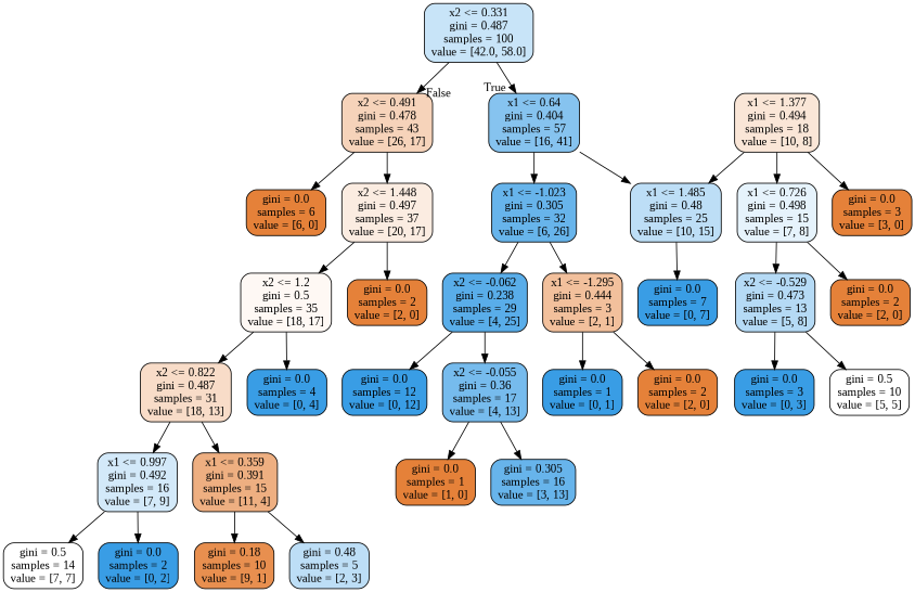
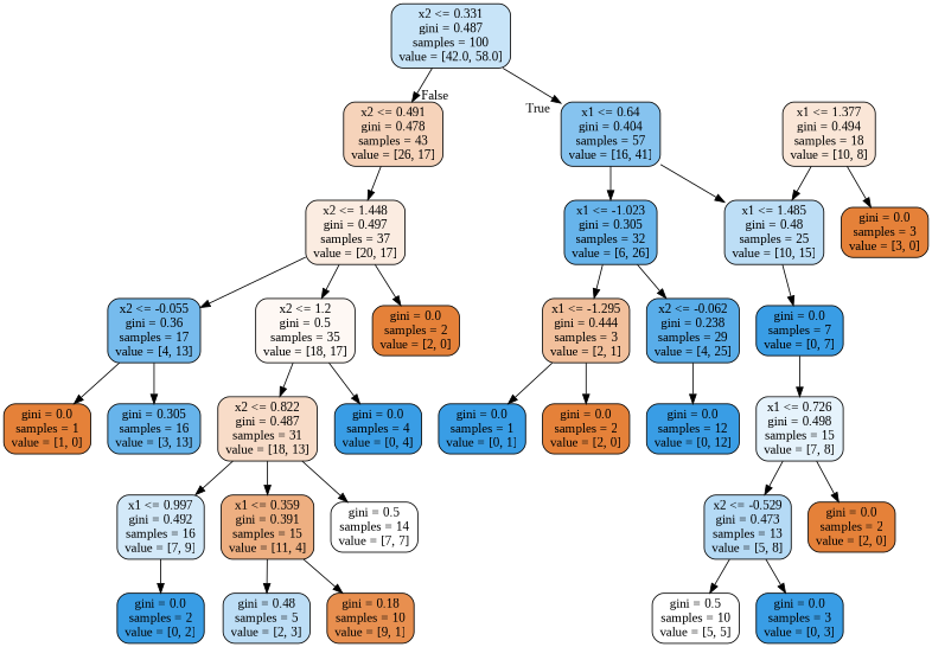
  digraph {
    fontname="Liberation Serif"
    node [color=black fillcolor="#e58139" fontname="Liberation Serif" shape=box style="filled, rounded"]
    edge [fontname="Liberation Serif"]
    n1 [fillcolor="#c8e4f8" label="x2 <= 0.331\ngini = 0.487\nsamples = 100\nvalue = [42.0, 58.0]"]
    n2 [fillcolor="#86c3ef" label="x1 <= 0.64\ngini = 0.404\nsamples = 57\nvalue = [16, 41]"]
    n3 [fillcolor="#f6d3ba" label="x2 <= 0.491\ngini = 0.478\nsamples = 43\nvalue = [26, 17]"]
    n4 [fillcolor="#67b4eb" label="x1 <= -1.023\ngini = 0.305\nsamples = 32\nvalue = [6, 26]"]
    n5 [fillcolor="#bddef6" label="x1 <= 1.485\ngini = 0.48\nsamples = 25\nvalue = [10, 15]"]
-   n6 [label="gini = 0.0\nsamples = 6\nvalue = [6, 0]"]
    n7 [fillcolor="#fbece1" label="x2 <= 1.448\ngini = 0.497\nsamples = 37\nvalue = [20, 17]"]
    n8 [fillcolor="#f2c09c" label="x1 <= -1.295\ngini = 0.444\nsamples = 3\nvalue = [2, 1]"]
    n9 [fillcolor="#59ade9" label="x2 <= -0.062\ngini = 0.238\nsamples = 29\nvalue = [4, 25]"]
    n10 [fillcolor="#399de5" label="gini = 0.0\nsamples = 7\nvalue = [0, 7]"]
    n11 [fillcolor="#399de5" label="gini = 0.0\nsamples = 1\nvalue = [0, 1]"]
    n12 [label="gini = 0.0\nsamples = 2\nvalue = [2, 0]"]
    n13 [fillcolor="#399de5" label="gini = 0.0\nsamples = 12\nvalue = [0, 12]"]
    n14 [fillcolor="#76bbed" label="x2 <= -0.055\ngini = 0.36\nsamples = 17\nvalue = [4, 13]"]
    n15 [label="gini = 0.0\nsamples = 1\nvalue = [1, 0]"]
    n16 [fillcolor="#67b4eb" label="gini = 0.305\nsamples = 16\nvalue = [3, 13]"]
    n17 [fillcolor="#fae6d7" label="x1 <= 1.377\ngini = 0.494\nsamples = 18\nvalue = [10, 8]"]
    n18 [fillcolor="#e6f3fc" label="x1 <= 0.726\ngini = 0.498\nsamples = 15\nvalue = [7, 8]"]
    n19 [label="gini = 0.0\nsamples = 3\nvalue = [3, 0]"]
    n20 [label="gini = 0.0\nsamples = 2\nvalue = [2, 0]"]
    n21 [fillcolor="#b5daf5" label="x2 <= -0.529\ngini = 0.473\nsamples = 13\nvalue = [5, 8]"]
    n22 [fillcolor="#399de5" label="gini = 0.0\nsamples = 3\nvalue = [0, 3]"]
    n23 [fillcolor="#ffffff" label="gini = 0.5\nsamples = 10\nvalue = [5, 5]"]
    n24 [fillcolor="#fef8f4" label="x2 <= 1.2\ngini = 0.5\nsamples = 35\nvalue = [18, 17]"]
    n25 [label="gini = 0.0\nsamples = 2\nvalue = [2, 0]"]
    n26 [fillcolor="#f8dcc8" label="x2 <= 0.822\ngini = 0.487\nsamples = 31\nvalue = [18, 13]"]
    n27 [fillcolor="#399de5" label="gini = 0.0\nsamples = 4\nvalue = [0, 4]"]
    n28 [fillcolor="#d3e9f9" label="x1 <= 0.997\ngini = 0.492\nsamples = 16\nvalue = [7, 9]"]
    n29 [fillcolor="#eeaf81" label="x1 <= 0.359\ngini = 0.391\nsamples = 15\nvalue = [11, 4]"]
    n30 [fillcolor="#ffffff" label="gini = 0.5\nsamples = 14\nvalue = [7, 7]"]
    n31 [fillcolor="#399de5" label="gini = 0.0\nsamples = 2\nvalue = [0, 2]"]
    n32 [fillcolor="#e88f4f" label="gini = 0.18\nsamples = 10\nvalue = [9, 1]"]
    n33 [fillcolor="#bddef6" label="gini = 0.48\nsamples = 5\nvalue = [2, 3]"]
    n1 -> n2 [headlabel=True labelangle=45 labeldistance=2.5]
    n1 -> n3 [headlabel=False labelangle=-45 labeldistance=2.5]
    n2 -> n4
    n2 -> n5
-   n3 -> n6
    n3 -> n7
    n4 -> n8
    n4 -> n9
    n5 -> n10
    n7 -> n24
    n7 -> n25
    n8 -> n11
    n8 -> n12
    n9 -> n13
-   n9 -> n14
+   n7 -> n14
    n14 -> n15
    n14 -> n16
    n17 -> n5
-   n17 -> n18
+   n10 -> n18
    n17 -> n19
    n18 -> n20
    n18 -> n21
    n21 -> n22
    n21 -> n23
    n24 -> n26
    n24 -> n27
    n26 -> n28
    n26 -> n29
-   n28 -> n30
+   n26 -> n30
    n28 -> n31
    n29 -> n32
    n29 -> n33
  }
